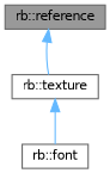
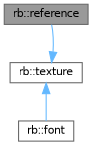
  digraph {
    node [color=gray40 fillcolor=white fontname=Helvetica fontsize=10 shape=box style=filled]
    edge [color=steelblue1 dir=back fontname=Helvetica fontsize=10 labelfontname=Helvetica labelfontsize=10 style=solid]
    n1 [fillcolor=grey60 fontcolor=black height=0.2 label="rb::reference" width=0.4]
    n2 [height=0.2 label="rb::texture" width=0.4]
    n3 [height=0.2 label="rb::font" width=0.4]
-   n1 -> n2
+   n2 -> n1
    n2 -> n3
  }
